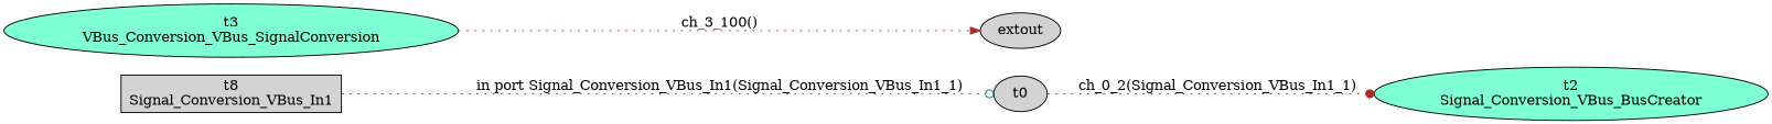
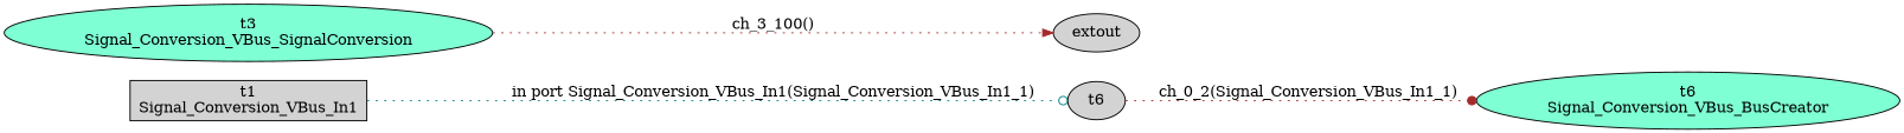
  digraph {
    rankdir=LR
    node [fillcolor=lightgrey style=filled]
    edge [color=brown style=dotted]
-   n1 [fillcolor=aquamarine label="t2\nSignal_Conversion_VBus_BusCreator"]
-   n2 [fillcolor=aquamarine label="t3\nVBus_Conversion_VBus_SignalConversion"]
+   n1 [fillcolor=aquamarine label="t6\nSignal_Conversion_VBus_BusCreator"]
+   n2 [fillcolor=aquamarine label="t3\nSignal_Conversion_VBus_SignalConversion"]
    n3 [label=extout]
-   t0
-   n5 [label="t8\nSignal_Conversion_VBus_In1" shape=box]
+   t0 [label=t6]
+   n5 [label="t1\nSignal_Conversion_VBus_In1" shape=box]
    n2 -> n3 [arrowhead=normal label="ch_3_100()"]
    t0 -> n1 [arrowhead=dot label="ch_0_2(Signal_Conversion_VBus_In1_1)"]
    n5 -> t0 [arrowhead=odot color=teal label="in port Signal_Conversion_VBus_In1(Signal_Conversion_VBus_In1_1)"]
  }
